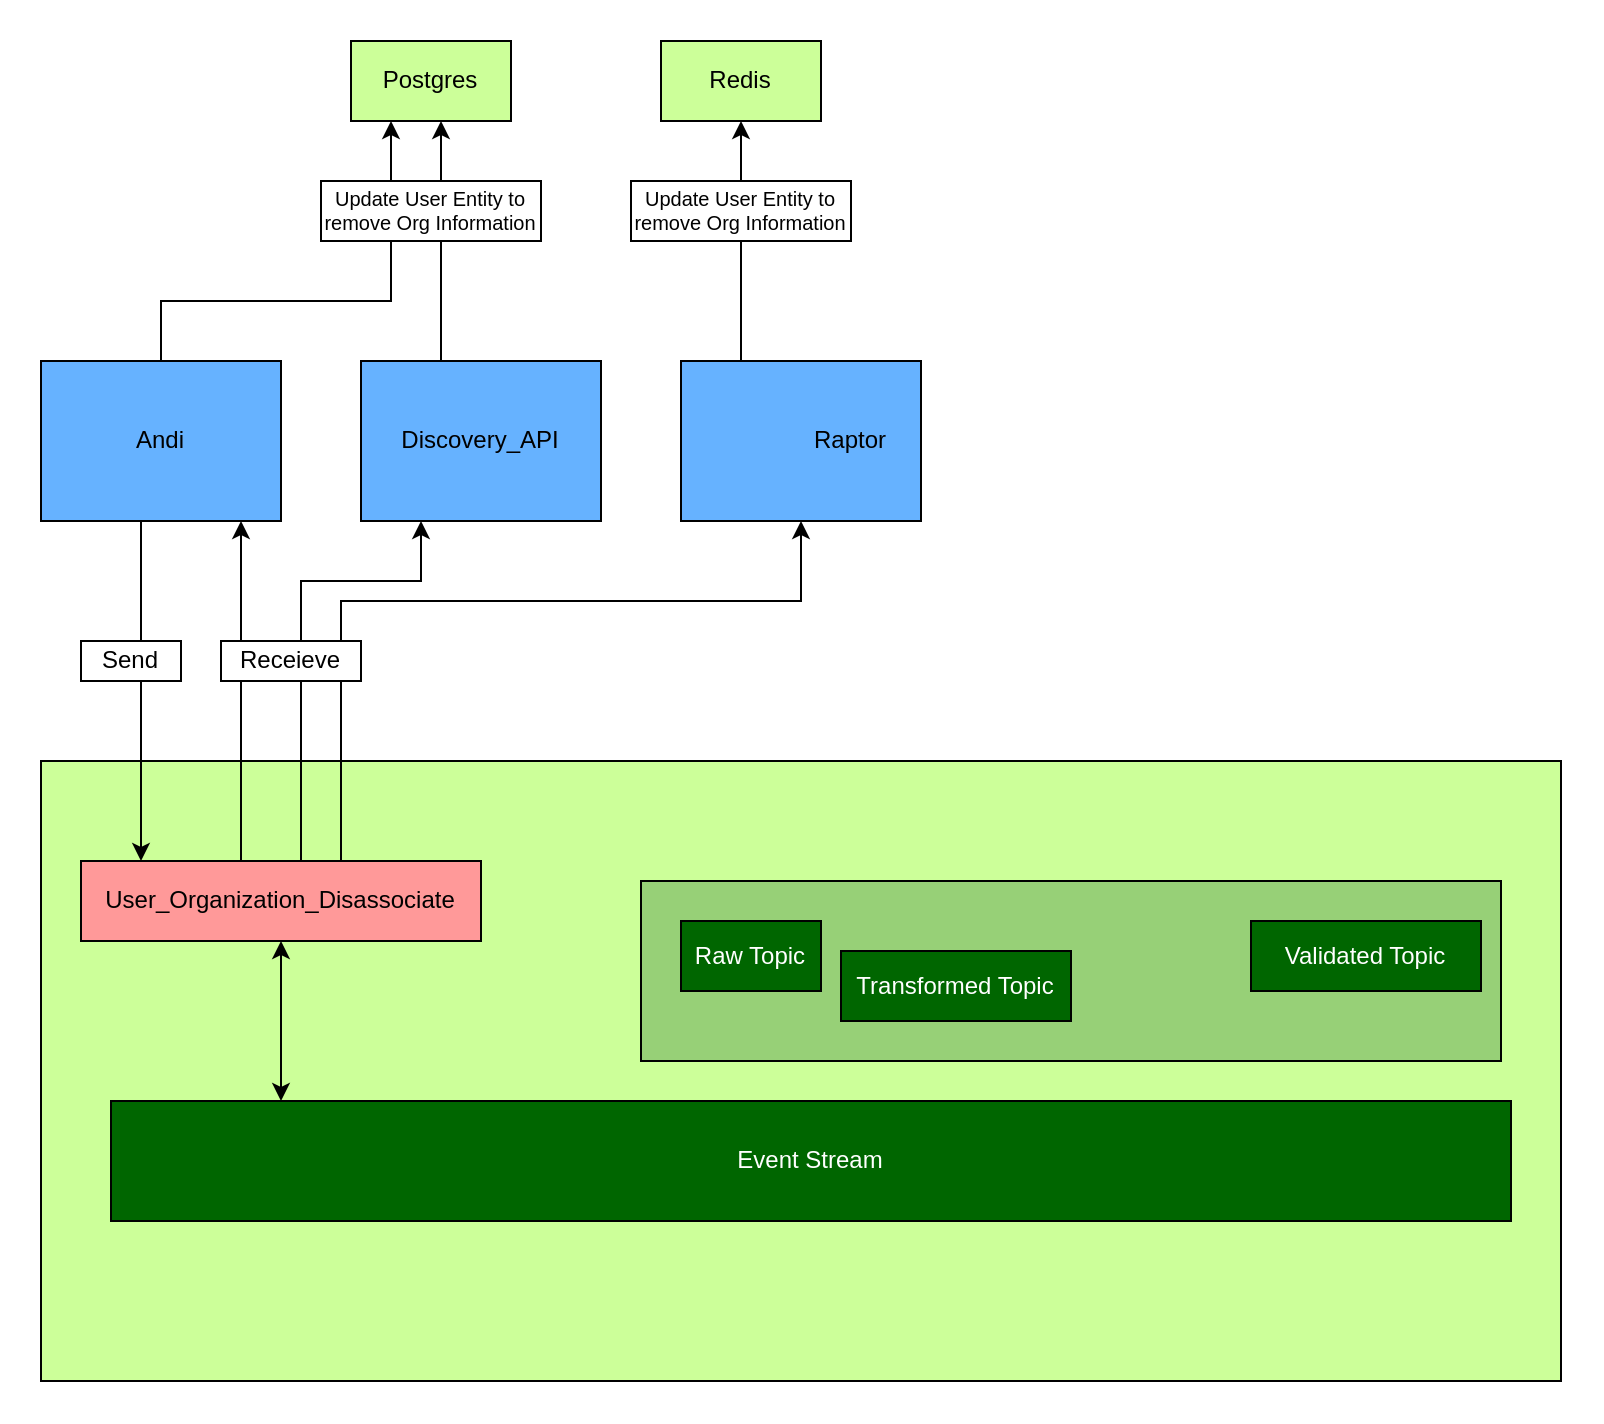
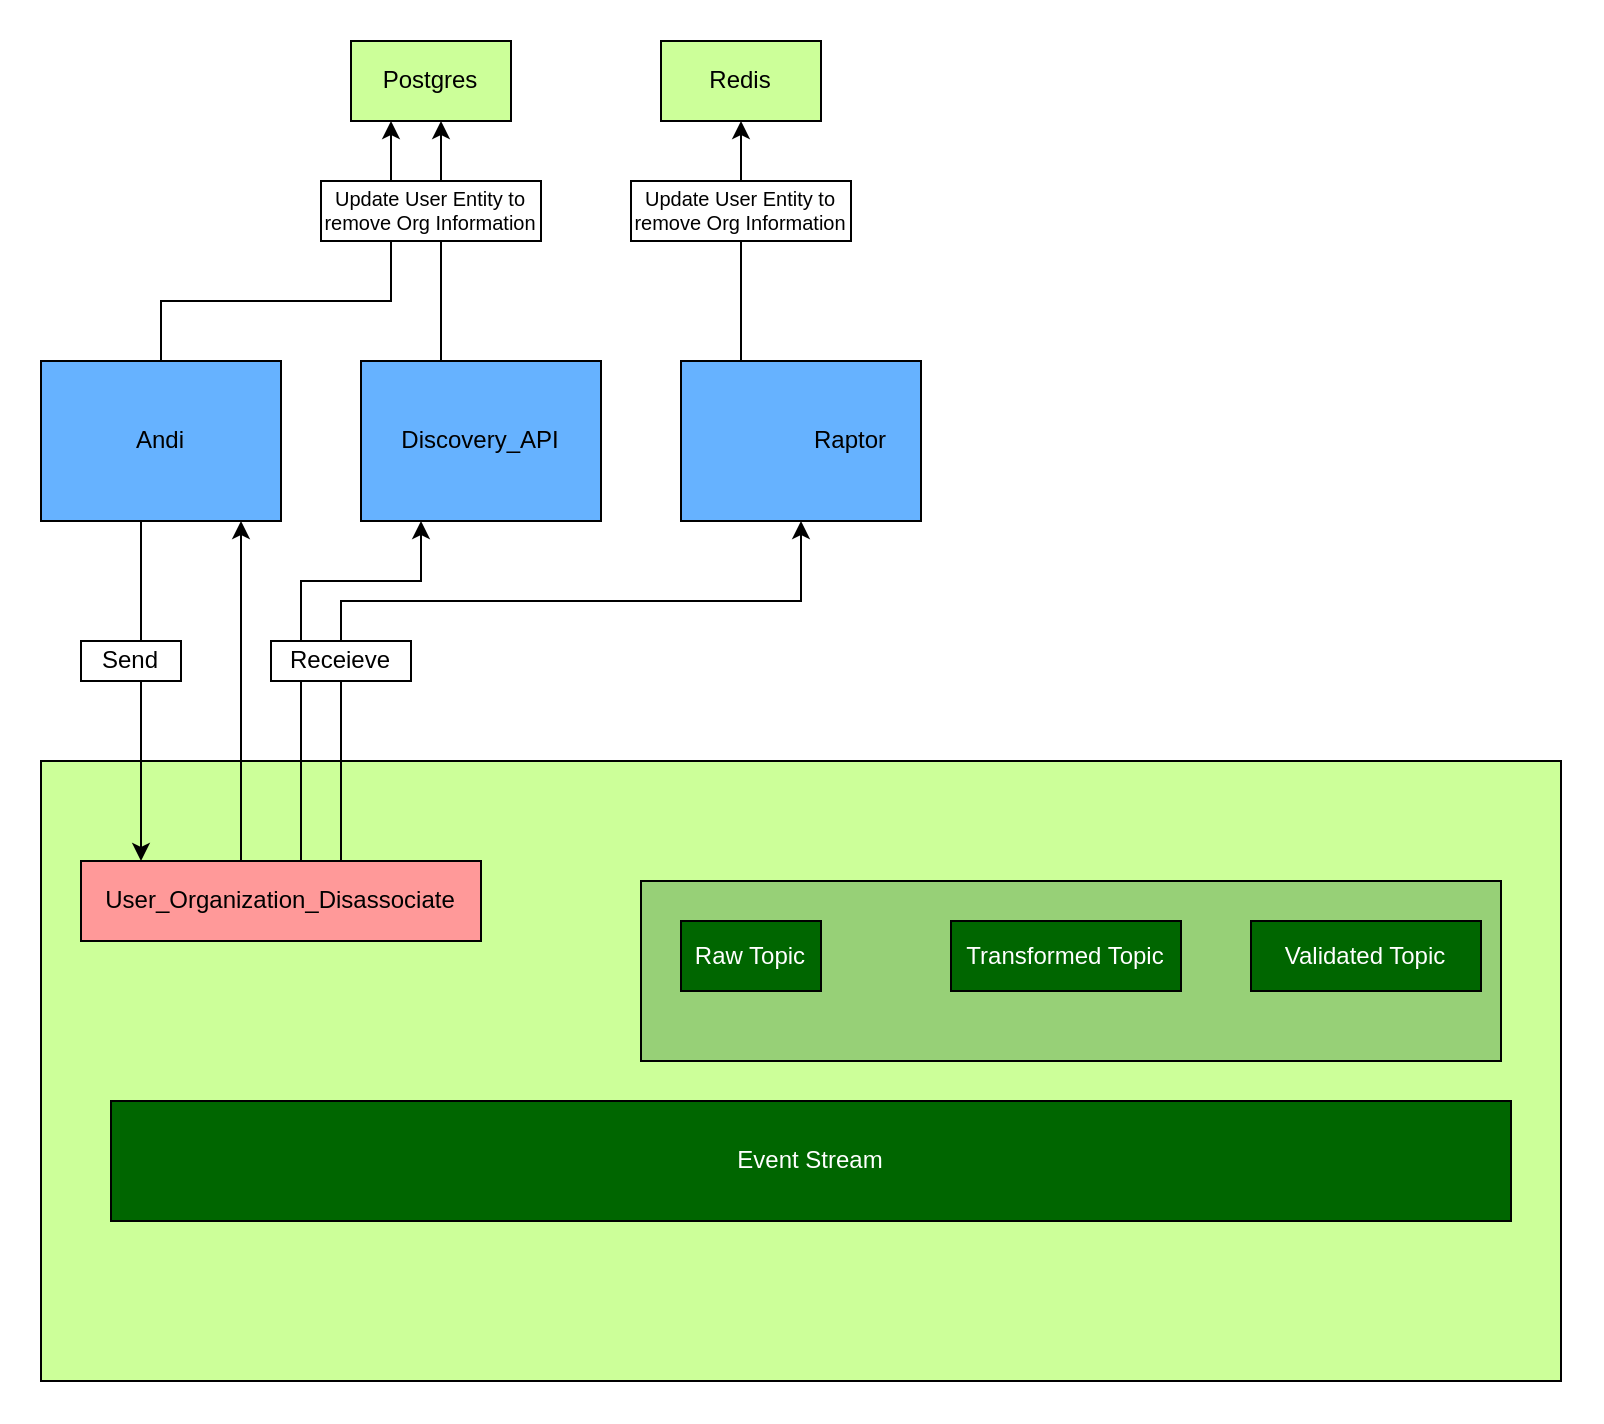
  <mxCell id="0" />
  <mxCell id="1" parent="0" />
  <mxCell id="2" value="" style="rounded=0;whiteSpace=wrap;html=1;fillColor=#CCFF99;" parent="1" vertex="1"><mxGeometry x="20" y="380" width="760" height="310" as="geometry" /></mxCell>
  <mxCell id="3" value="" style="group" parent="1" vertex="1" connectable="0"><mxGeometry x="20" y="180" width="120" height="80" as="geometry" /></mxCell>
  <mxCell id="4" value="" style="rounded=0;whiteSpace=wrap;html=1;fillColor=#66B2FF;movable=1;resizable=1;rotatable=1;deletable=1;editable=1;locked=0;connectable=1;" parent="3" vertex="1"><mxGeometry width="120" height="80" as="geometry" /></mxCell>
  <mxCell id="5" value="Andi" style="text;html=1;strokeColor=none;fillColor=none;align=center;verticalAlign=middle;whiteSpace=wrap;rounded=0;movable=1;resizable=1;rotatable=1;deletable=1;editable=1;locked=0;connectable=1;" parent="3" vertex="1"><mxGeometry x="30" y="25" width="60" height="30" as="geometry" /></mxCell>
  <mxCell id="6" value="" style="group" parent="1" vertex="1" connectable="0"><mxGeometry x="180" y="180" width="120" height="80" as="geometry" /></mxCell>
  <mxCell id="7" value="" style="rounded=0;whiteSpace=wrap;html=1;fillColor=#66B2FF;movable=1;resizable=1;rotatable=1;deletable=1;editable=1;locked=0;connectable=1;" parent="6" vertex="1"><mxGeometry width="120" height="80" as="geometry" /></mxCell>
  <mxCell id="8" value="Discovery_API" style="text;html=1;strokeColor=none;fillColor=none;align=center;verticalAlign=middle;whiteSpace=wrap;rounded=0;movable=1;resizable=1;rotatable=1;deletable=1;editable=1;locked=0;connectable=1;" parent="6" vertex="1"><mxGeometry x="30" y="25" width="60" height="30" as="geometry" /></mxCell>
  <mxCell id="9" value="Postgres" style="rounded=0;whiteSpace=wrap;html=1;fillColor=#CCFF99;" parent="1" vertex="1"><mxGeometry x="175" y="20" width="80" height="40" as="geometry" /></mxCell>
  <mxCell id="10" value="&lt;font color=&quot;#ffffff&quot;&gt;Event Stream&lt;/font&gt;" style="rounded=0;whiteSpace=wrap;html=1;fillColor=#006600;" parent="1" vertex="1"><mxGeometry x="55" y="550" width="700" height="60" as="geometry" /></mxCell>
  <mxCell id="11" value="" style="group" parent="1" vertex="1" connectable="0"><mxGeometry x="320" y="440" width="430" height="95" as="geometry" /></mxCell>
  <mxCell id="12" value="" style="rounded=0;whiteSpace=wrap;html=1;fillColor=#97D077;" parent="11" vertex="1"><mxGeometry width="430" height="90" as="geometry" /></mxCell>
  <mxCell id="13" value="&lt;font color=&quot;#ffffff&quot;&gt;Raw Topic&lt;/font&gt;" style="rounded=0;whiteSpace=wrap;html=1;fillColor=#006600;" parent="11" vertex="1"><mxGeometry x="20" y="20" width="70" height="35" as="geometry" /></mxCell>
- <mxCell id="14" value="&lt;font color=&quot;#ffffff&quot;&gt;Transformed Topic&lt;/font&gt;" style="rounded=0;whiteSpace=wrap;html=1;fillColor=#006600;" parent="11" vertex="1"><mxGeometry x="100" y="35" width="115" height="35" as="geometry" /></mxCell>
+ <mxCell id="14" value="&lt;font color=&quot;#ffffff&quot;&gt;Transformed Topic&lt;/font&gt;" style="rounded=0;whiteSpace=wrap;html=1;fillColor=#006600;" parent="11" vertex="1"><mxGeometry x="155" y="20" width="115" height="35" as="geometry" /></mxCell>
  <mxCell id="15" value="&lt;font color=&quot;#ffffff&quot;&gt;Validated Topic&lt;/font&gt;" style="rounded=0;whiteSpace=wrap;html=1;fillColor=#006600;" parent="11" vertex="1"><mxGeometry x="305" y="20" width="115" height="35" as="geometry" /></mxCell>
  <mxCell id="16" style="edgeStyle=orthogonalEdgeStyle;rounded=0;orthogonalLoop=1;jettySize=auto;html=1;entryX=0.25;entryY=1;entryDx=0;entryDy=0;" parent="1" source="20" target="7" edge="1"><mxGeometry relative="1" as="geometry"><Array as="points"><mxPoint x="150" y="290" /><mxPoint x="210" y="290" /></Array></mxGeometry></mxCell>
- <mxCell id="17" style="edgeStyle=orthogonalEdgeStyle;rounded=0;orthogonalLoop=1;jettySize=auto;html=1;startArrow=classic;startFill=1;" parent="1" source="20" target="10" edge="1"><mxGeometry relative="1" as="geometry"><Array as="points"><mxPoint x="100" y="550" /><mxPoint x="100" y="550" /></Array></mxGeometry></mxCell>
  <mxCell id="18" style="edgeStyle=orthogonalEdgeStyle;rounded=0;orthogonalLoop=1;jettySize=auto;html=1;" parent="1" source="20" edge="1"><mxGeometry relative="1" as="geometry"><mxPoint x="120" y="260" as="targetPoint" /><Array as="points"><mxPoint x="120" y="260" /></Array></mxGeometry></mxCell>
  <mxCell id="19" style="edgeStyle=orthogonalEdgeStyle;rounded=0;orthogonalLoop=1;jettySize=auto;html=1;entryX=0.5;entryY=1;entryDx=0;entryDy=0;" edge="1" parent="1" source="20" target="27"><mxGeometry relative="1" as="geometry"><Array as="points"><mxPoint x="170" y="300" /><mxPoint x="400" y="300" /></Array></mxGeometry></mxCell>
  <mxCell id="20" value="User_Organization_Disassociate" style="rounded=0;whiteSpace=wrap;html=1;fillColor=#FF9999;" parent="1" vertex="1"><mxGeometry x="40" y="430" width="200" height="40" as="geometry" /></mxCell>
  <mxCell id="21" style="edgeStyle=orthogonalEdgeStyle;rounded=0;orthogonalLoop=1;jettySize=auto;html=1;" parent="1" source="4" edge="1"><mxGeometry relative="1" as="geometry"><Array as="points"><mxPoint x="70" y="310" /><mxPoint x="70" y="310" /></Array><mxPoint x="70" y="430" as="targetPoint" /></mxGeometry></mxCell>
  <mxCell id="22" value="Send" style="rounded=0;whiteSpace=wrap;html=1;" parent="1" vertex="1"><mxGeometry x="40" y="320" width="50" height="20" as="geometry" /></mxCell>
- <mxCell id="23" value="Receieve" style="rounded=0;whiteSpace=wrap;html=1;" parent="1" vertex="1"><mxGeometry x="110" y="320" width="70" height="20" as="geometry" /></mxCell>
+ <mxCell id="23" value="Receieve" style="rounded=0;whiteSpace=wrap;html=1;" parent="1" vertex="1"><mxGeometry x="135" y="320" width="70" height="20" as="geometry" /></mxCell>
  <mxCell id="24" style="edgeStyle=orthogonalEdgeStyle;rounded=0;orthogonalLoop=1;jettySize=auto;html=1;" parent="1" source="7" edge="1"><mxGeometry relative="1" as="geometry"><Array as="points"><mxPoint x="220" y="60" /></Array><mxPoint x="220" y="60" as="targetPoint" /></mxGeometry></mxCell>
  <mxCell id="25" style="edgeStyle=orthogonalEdgeStyle;rounded=0;orthogonalLoop=1;jettySize=auto;html=1;entryX=0.25;entryY=1;entryDx=0;entryDy=0;" parent="1" source="4" target="9" edge="1"><mxGeometry relative="1" as="geometry"><Array as="points"><mxPoint x="80" y="150" /><mxPoint x="195" y="150" /></Array></mxGeometry></mxCell>
  <mxCell id="26" value="" style="group" vertex="1" connectable="0" parent="1"><mxGeometry x="340" y="180" width="120" height="80" as="geometry" /></mxCell>
  <mxCell id="27" value="" style="rounded=0;whiteSpace=wrap;html=1;fillColor=#66B2FF;movable=1;resizable=1;rotatable=1;deletable=1;editable=1;locked=0;connectable=1;" vertex="1" parent="26"><mxGeometry width="120" height="80" as="geometry" /></mxCell>
  <mxCell id="28" value="Raptor" style="text;html=1;strokeColor=none;fillColor=none;align=center;verticalAlign=middle;whiteSpace=wrap;rounded=0;movable=1;resizable=1;rotatable=1;deletable=1;editable=1;locked=0;connectable=1;" vertex="1" parent="26"><mxGeometry x="55" y="25" width="60" height="30" as="geometry" /></mxCell>
  <mxCell id="29" value="Update User Entity to remove Org Information" style="rounded=0;whiteSpace=wrap;html=1;fontSize=10;" parent="1" vertex="1"><mxGeometry x="160" y="90" width="110" height="30" as="geometry" /></mxCell>
  <mxCell id="30" value="Redis" style="rounded=0;whiteSpace=wrap;html=1;fillColor=#CCFF99;" vertex="1" parent="1"><mxGeometry x="330" y="20" width="80" height="40" as="geometry" /></mxCell>
  <mxCell id="31" style="edgeStyle=orthogonalEdgeStyle;rounded=0;orthogonalLoop=1;jettySize=auto;html=1;" edge="1" parent="1" source="27"><mxGeometry relative="1" as="geometry"><mxPoint x="370" y="60" as="targetPoint" /><Array as="points"><mxPoint x="370" y="60" /></Array></mxGeometry></mxCell>
  <mxCell id="32" value="Update User Entity to remove Org Information" style="rounded=0;whiteSpace=wrap;html=1;fontSize=10;" vertex="1" parent="1"><mxGeometry x="315" y="90" width="110" height="30" as="geometry" /></mxCell>
